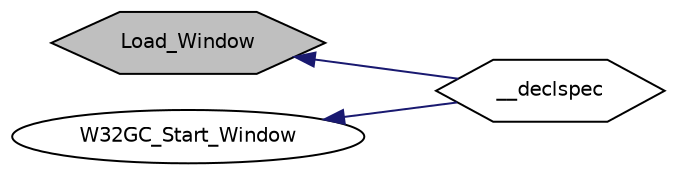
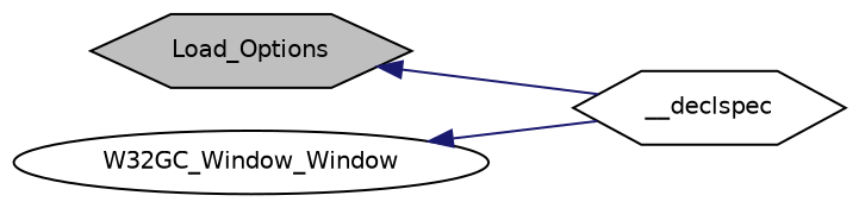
  digraph {
    rankdir=LR
    node [color=black fillcolor=white fontname=Helvetica fontsize=10 shape=hexagon style=filled]
    edge [color=midnightblue dir=back fontname=Helvetica fontsize=10 labelfontname=Helvetica labelfontsize=10 style=solid]
-   n1 [fillcolor=grey75 fontcolor=black height=0.2 label=Load_Window width=0.4]
+   n1 [fillcolor=grey75 fontcolor=black height=0.2 label=Load_Options width=0.4]
    n2 [height=0.2 label=__declspec width=0.4]
-   n3 [height=0.2 label=W32GC_Start_Window shape=ellipse width=0.4]
+   n3 [height=0.2 label=W32GC_Window_Window shape=ellipse width=0.4]
    n1 -> n2
    n3 -> n2
  }
